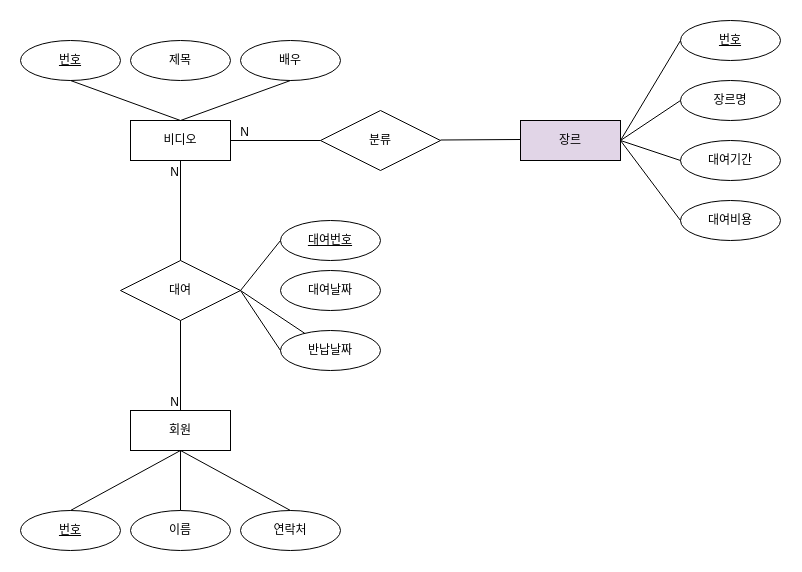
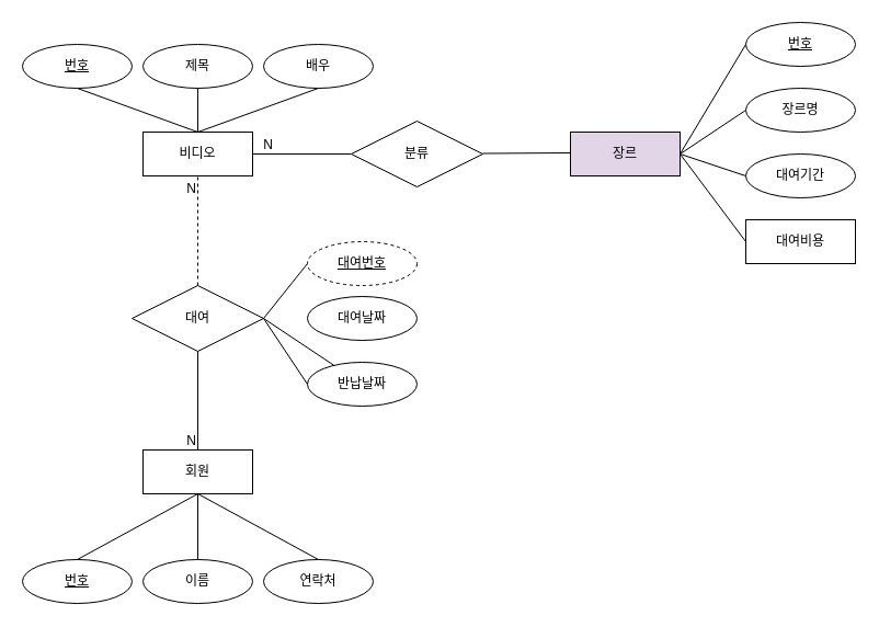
  <mxCell id="0" />
  <mxCell id="1" parent="0" />
  <mxCell id="2" value="장르" style="whiteSpace=wrap;html=1;align=center;fillColor=#e1d5e7;" vertex="1" parent="1"><mxGeometry x="520" y="120" width="100" height="40" as="geometry" /></mxCell>
  <mxCell id="3" value="비디오" style="whiteSpace=wrap;html=1;align=center;" vertex="1" parent="1"><mxGeometry x="130" y="120" width="100" height="40" as="geometry" /></mxCell>
  <mxCell id="4" value="회원" style="whiteSpace=wrap;html=1;align=center;" vertex="1" parent="1"><mxGeometry x="130" y="410" width="100" height="40" as="geometry" /></mxCell>
  <mxCell id="5" value="번호" style="ellipse;whiteSpace=wrap;html=1;align=center;fontStyle=4;" vertex="1" parent="1"><mxGeometry x="680" y="20" width="100" height="40" as="geometry" /></mxCell>
- <mxCell id="6" value="대여비용" style="ellipse;whiteSpace=wrap;html=1;align=center;" vertex="1" parent="1"><mxGeometry x="680" y="200" width="100" height="40" as="geometry" /></mxCell>
+ <mxCell id="6" value="대여비용" style="whiteSpace=wrap;html=1;align=center;rounded=0;" vertex="1" parent="1"><mxGeometry x="680" y="200" width="100" height="40" as="geometry" /></mxCell>
  <mxCell id="7" value="대여기간" style="ellipse;whiteSpace=wrap;html=1;align=center;" vertex="1" parent="1"><mxGeometry x="680" y="140" width="100" height="40" as="geometry" /></mxCell>
  <mxCell id="8" value="장르명" style="ellipse;whiteSpace=wrap;html=1;align=center;" vertex="1" parent="1"><mxGeometry x="680" y="80" width="100" height="40" as="geometry" /></mxCell>
  <mxCell id="9" value="" style="endArrow=none;html=1;rounded=0;exitX=1;exitY=0.5;exitDx=0;exitDy=0;entryX=0;entryY=0.5;entryDx=0;entryDy=0;" edge="1" parent="1" source="2" target="5"><mxGeometry relative="1" as="geometry"><mxPoint x="500" y="59.5" as="sourcePoint" /><mxPoint x="660" y="59.5" as="targetPoint" /></mxGeometry></mxCell>
  <mxCell id="10" value="" style="endArrow=none;html=1;rounded=0;entryX=0;entryY=0.5;entryDx=0;entryDy=0;" edge="1" parent="1" target="8"><mxGeometry relative="1" as="geometry"><mxPoint x="620" y="140" as="sourcePoint" /><mxPoint x="650" y="120" as="targetPoint" /></mxGeometry></mxCell>
  <mxCell id="11" value="" style="endArrow=none;html=1;rounded=0;entryX=0;entryY=0.5;entryDx=0;entryDy=0;" edge="1" parent="1" target="7"><mxGeometry relative="1" as="geometry"><mxPoint x="620" y="140" as="sourcePoint" /><mxPoint x="670" y="130" as="targetPoint" /></mxGeometry></mxCell>
  <mxCell id="12" value="" style="endArrow=none;html=1;rounded=0;entryX=0;entryY=0.5;entryDx=0;entryDy=0;" edge="1" parent="1" target="6"><mxGeometry relative="1" as="geometry"><mxPoint x="620" y="140" as="sourcePoint" /><mxPoint x="580" y="330" as="targetPoint" /></mxGeometry></mxCell>
  <mxCell id="13" value="번호" style="ellipse;whiteSpace=wrap;html=1;align=center;fontStyle=4;" vertex="1" parent="1"><mxGeometry x="20" y="40" width="100" height="40" as="geometry" /></mxCell>
  <mxCell id="14" value="배우" style="ellipse;whiteSpace=wrap;html=1;align=center;" vertex="1" parent="1"><mxGeometry x="240" y="40" width="100" height="40" as="geometry" /></mxCell>
  <mxCell id="15" value="제목" style="ellipse;whiteSpace=wrap;html=1;align=center;" vertex="1" parent="1"><mxGeometry x="130" y="40" width="100" height="40" as="geometry" /></mxCell>
+ <mxCell id="16" value="" style="endArrow=none;html=1;rounded=0;exitX=0.5;exitY=0;exitDx=0;exitDy=0;entryX=0.5;entryY=1;entryDx=0;entryDy=0;" edge="1" parent="1" source="3" target="15"><mxGeometry relative="1" as="geometry"><mxPoint x="310" y="320" as="sourcePoint" /><mxPoint x="470" y="320" as="targetPoint" /></mxGeometry></mxCell>
  <mxCell id="17" value="" style="endArrow=none;html=1;rounded=0;entryX=0.5;entryY=1;entryDx=0;entryDy=0;" edge="1" parent="1" target="13"><mxGeometry relative="1" as="geometry"><mxPoint x="180" y="120" as="sourcePoint" /><mxPoint x="180" y="90" as="targetPoint" /></mxGeometry></mxCell>
  <mxCell id="18" value="" style="endArrow=none;html=1;rounded=0;entryX=0.5;entryY=1;entryDx=0;entryDy=0;" edge="1" parent="1" target="14"><mxGeometry relative="1" as="geometry"><mxPoint x="180" y="120" as="sourcePoint" /><mxPoint x="70" y="90" as="targetPoint" /></mxGeometry></mxCell>
  <mxCell id="19" value="번호" style="ellipse;whiteSpace=wrap;html=1;align=center;fontStyle=4;" vertex="1" parent="1"><mxGeometry x="20" y="510" width="100" height="40" as="geometry" /></mxCell>
  <mxCell id="20" value="연락처" style="ellipse;whiteSpace=wrap;html=1;align=center;" vertex="1" parent="1"><mxGeometry x="240" y="510" width="100" height="40" as="geometry" /></mxCell>
  <mxCell id="21" value="이름" style="ellipse;whiteSpace=wrap;html=1;align=center;" vertex="1" parent="1"><mxGeometry x="130" y="510" width="100" height="40" as="geometry" /></mxCell>
  <mxCell id="22" value="" style="endArrow=none;html=1;rounded=0;exitX=0.5;exitY=0;exitDx=0;exitDy=0;entryX=0.5;entryY=1;entryDx=0;entryDy=0;" edge="1" parent="1" source="21"><mxGeometry relative="1" as="geometry"><mxPoint x="190" y="490" as="sourcePoint" /><mxPoint x="180" y="450" as="targetPoint" /></mxGeometry></mxCell>
  <mxCell id="23" value="" style="endArrow=none;html=1;rounded=0;entryX=0.5;entryY=0;entryDx=0;entryDy=0;exitX=0.5;exitY=1;exitDx=0;exitDy=0;" edge="1" parent="1" source="4" target="19"><mxGeometry relative="1" as="geometry"><mxPoint x="180" y="490" as="sourcePoint" /><mxPoint x="70" y="450" as="targetPoint" /></mxGeometry></mxCell>
  <mxCell id="24" value="" style="endArrow=none;html=1;rounded=0;entryX=0.5;entryY=0;entryDx=0;entryDy=0;exitX=0.5;exitY=1;exitDx=0;exitDy=0;" edge="1" parent="1" source="4" target="20"><mxGeometry relative="1" as="geometry"><mxPoint x="190" y="490" as="sourcePoint" /><mxPoint x="290" y="450" as="targetPoint" /></mxGeometry></mxCell>
  <mxCell id="25" value="분류" style="shape=rhombus;perimeter=rhombusPerimeter;whiteSpace=wrap;html=1;align=center;" vertex="1" parent="1"><mxGeometry x="320" y="110" width="120" height="60" as="geometry" /></mxCell>
  <mxCell id="26" value="대여" style="shape=rhombus;perimeter=rhombusPerimeter;whiteSpace=wrap;html=1;align=center;" vertex="1" parent="1"><mxGeometry x="120" y="260" width="120" height="60" as="geometry" /></mxCell>
  <mxCell id="27" value="" style="endArrow=none;html=1;rounded=0;exitX=0;exitY=0.5;exitDx=0;exitDy=0;entryX=1;entryY=0.5;entryDx=0;entryDy=0;" edge="1" parent="1" source="25" target="3"><mxGeometry relative="1" as="geometry"><mxPoint x="170" y="270" as="sourcePoint" /><mxPoint x="330" y="270" as="targetPoint" /></mxGeometry></mxCell>
  <mxCell id="28" value="N" style="resizable=0;html=1;whiteSpace=wrap;align=right;verticalAlign=bottom;" connectable="0" vertex="1" parent="27"><mxGeometry x="1" relative="1" as="geometry"><mxPoint x="20" as="offset" /></mxGeometry></mxCell>
  <mxCell id="29" value="" style="endArrow=none;html=1;rounded=0;" edge="1" parent="1"><mxGeometry relative="1" as="geometry"><mxPoint x="440" y="139.5" as="sourcePoint" /><mxPoint x="520" y="139" as="targetPoint" /></mxGeometry></mxCell>
- <mxCell id="30" value="" style="endArrow=none;html=1;rounded=0;entryX=0.5;entryY=1;entryDx=0;entryDy=0;exitX=0.5;exitY=0;exitDx=0;exitDy=0;" edge="1" parent="1" source="26" target="3"><mxGeometry relative="1" as="geometry"><mxPoint x="170" y="270" as="sourcePoint" /><mxPoint x="330" y="270" as="targetPoint" /></mxGeometry></mxCell>
+ <mxCell id="30" value="" style="endArrow=none;html=1;rounded=0;entryX=0.5;entryY=1;entryDx=0;entryDy=0;exitX=0.5;exitY=0;exitDx=0;exitDy=0;dashed=1;" edge="1" parent="1" source="26" target="3"><mxGeometry relative="1" as="geometry"><mxPoint x="170" y="270" as="sourcePoint" /><mxPoint x="330" y="270" as="targetPoint" /></mxGeometry></mxCell>
  <mxCell id="31" value="N" style="resizable=0;html=1;whiteSpace=wrap;align=right;verticalAlign=bottom;" connectable="0" vertex="1" parent="30"><mxGeometry x="1" relative="1" as="geometry"><mxPoint y="20" as="offset" /></mxGeometry></mxCell>
  <mxCell id="32" value="" style="endArrow=none;html=1;rounded=0;entryX=0.5;entryY=0;entryDx=0;entryDy=0;exitX=0.5;exitY=1;exitDx=0;exitDy=0;" edge="1" parent="1" source="26" target="4"><mxGeometry relative="1" as="geometry"><mxPoint x="260" y="370" as="sourcePoint" /><mxPoint x="260" y="270" as="targetPoint" /></mxGeometry></mxCell>
  <mxCell id="33" value="N" style="resizable=0;html=1;whiteSpace=wrap;align=right;verticalAlign=bottom;" connectable="0" vertex="1" parent="32"><mxGeometry x="1" relative="1" as="geometry" /></mxCell>
  <mxCell id="34" value="대여날짜" style="ellipse;whiteSpace=wrap;html=1;align=center;" vertex="1" parent="1"><mxGeometry x="280" y="270" width="100" height="40" as="geometry" /></mxCell>
  <mxCell id="35" value="반납날짜" style="ellipse;whiteSpace=wrap;html=1;align=center;" vertex="1" parent="1"><mxGeometry x="280" y="330" width="100" height="40" as="geometry" /></mxCell>
  <mxCell id="36" value="" style="endArrow=none;html=1;rounded=0;exitX=1;exitY=0.5;exitDx=0;exitDy=0;" edge="1" parent="1" source="26" target="35"><mxGeometry relative="1" as="geometry"><mxPoint x="170" y="270" as="sourcePoint" /><mxPoint x="330" y="270" as="targetPoint" /></mxGeometry></mxCell>
  <mxCell id="37" value="" style="endArrow=none;html=1;rounded=0;entryX=0;entryY=0.5;entryDx=0;entryDy=0;" edge="1" parent="1" target="35"><mxGeometry relative="1" as="geometry"><mxPoint x="240" y="290" as="sourcePoint" /><mxPoint x="310" y="270" as="targetPoint" /></mxGeometry></mxCell>
- <mxCell id="38" value="대여번호" style="ellipse;whiteSpace=wrap;html=1;align=center;fontStyle=4;" vertex="1" parent="1"><mxGeometry x="280" y="220" width="100" height="40" as="geometry" /></mxCell>
+ <mxCell id="38" value="대여번호" style="ellipse;whiteSpace=wrap;html=1;align=center;fontStyle=4;dashed=1;" vertex="1" parent="1"><mxGeometry x="280" y="220" width="100" height="40" as="geometry" /></mxCell>
  <mxCell id="39" value="" style="endArrow=none;html=1;rounded=0;entryX=0;entryY=0.5;entryDx=0;entryDy=0;" edge="1" parent="1" target="38"><mxGeometry relative="1" as="geometry"><mxPoint x="240" y="290" as="sourcePoint" /><mxPoint x="330" y="270" as="targetPoint" /></mxGeometry></mxCell>
